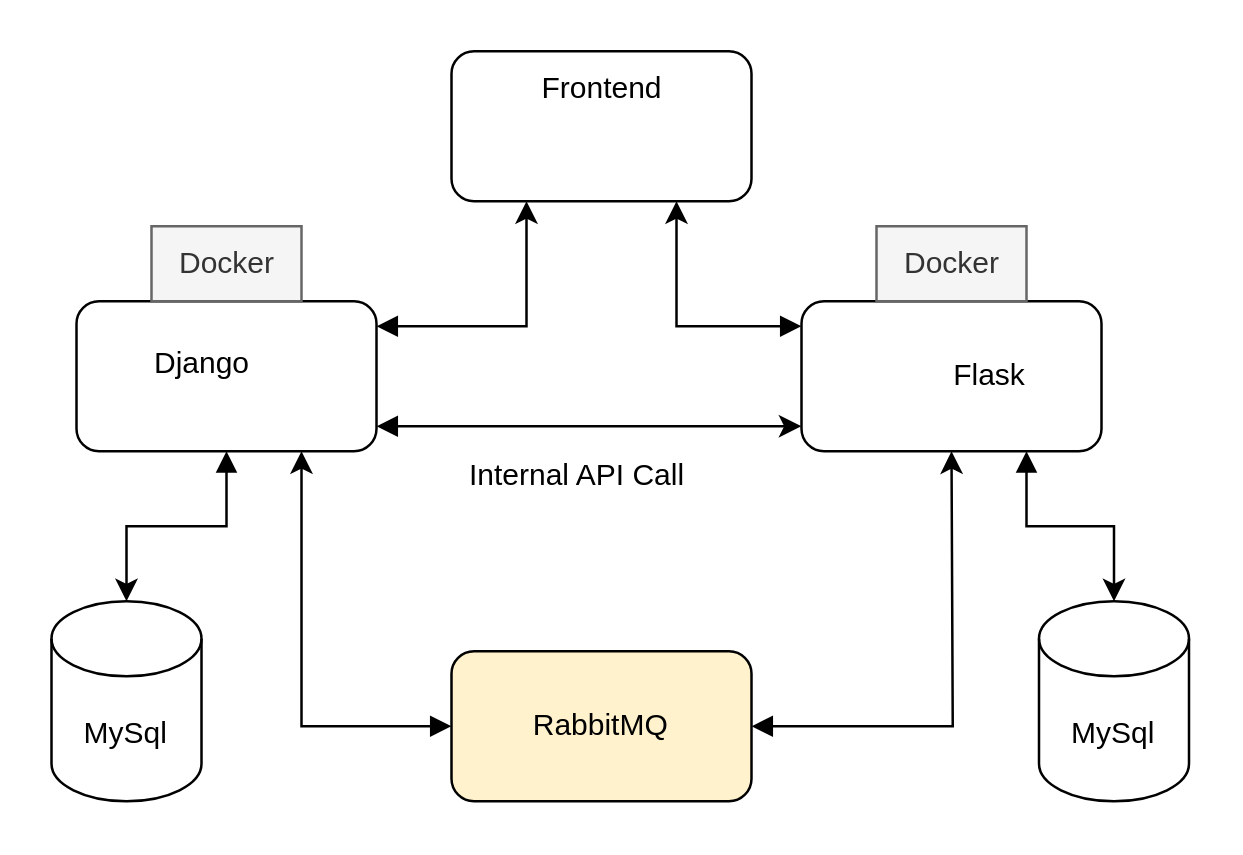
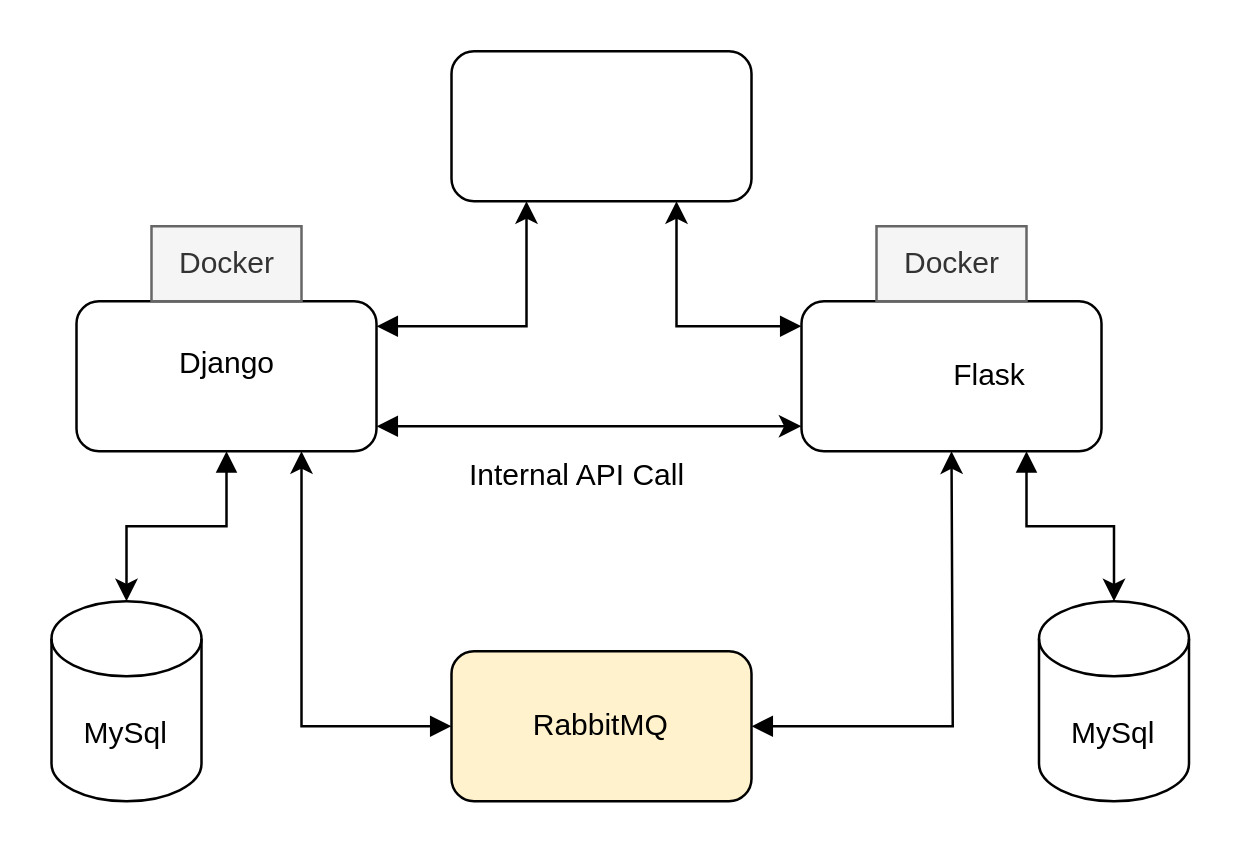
  <mxCell id="0" />
  <mxCell id="1" parent="0" />
  <mxCell id="2" value="" style="rounded=1;whiteSpace=wrap;html=1;" vertex="1" parent="1"><mxGeometry x="180" y="20" width="120" height="60" as="geometry" /></mxCell>
  <mxCell id="3" style="edgeStyle=orthogonalEdgeStyle;rounded=0;orthogonalLoop=1;jettySize=auto;html=1;entryX=0.5;entryY=0;entryDx=0;entryDy=0;entryPerimeter=0;startArrow=block;startFill=1;" edge="1" parent="1" source="6" target="15"><mxGeometry relative="1" as="geometry" /></mxCell>
  <mxCell id="4" style="edgeStyle=orthogonalEdgeStyle;rounded=0;orthogonalLoop=1;jettySize=auto;html=1;entryX=0.25;entryY=1;entryDx=0;entryDy=0;startArrow=block;startFill=1;" edge="1" parent="1" source="6" target="2"><mxGeometry relative="1" as="geometry"><Array as="points"><mxPoint x="210" y="130" /></Array></mxGeometry></mxCell>
  <mxCell id="5" style="edgeStyle=orthogonalEdgeStyle;rounded=0;orthogonalLoop=1;jettySize=auto;html=1;startArrow=block;startFill=1;" edge="1" parent="1" source="6" target="9"><mxGeometry relative="1" as="geometry"><Array as="points"><mxPoint x="220" y="170" /><mxPoint x="220" y="170" /></Array></mxGeometry></mxCell>
  <mxCell id="6" value="" style="rounded=1;whiteSpace=wrap;html=1;" vertex="1" parent="1"><mxGeometry x="30" y="120" width="120" height="60" as="geometry" /></mxCell>
  <mxCell id="7" style="edgeStyle=orthogonalEdgeStyle;rounded=0;orthogonalLoop=1;jettySize=auto;html=1;entryX=0.5;entryY=0;entryDx=0;entryDy=0;entryPerimeter=0;startArrow=block;startFill=1;" edge="1" parent="1" source="9" target="16"><mxGeometry relative="1" as="geometry"><Array as="points"><mxPoint x="410" y="210" /><mxPoint x="445" y="210" /></Array></mxGeometry></mxCell>
  <mxCell id="8" style="edgeStyle=orthogonalEdgeStyle;rounded=0;orthogonalLoop=1;jettySize=auto;html=1;entryX=0.75;entryY=1;entryDx=0;entryDy=0;startArrow=block;startFill=1;" edge="1" parent="1" source="9" target="2"><mxGeometry relative="1" as="geometry"><Array as="points"><mxPoint x="270" y="130" /></Array></mxGeometry></mxCell>
  <mxCell id="9" value="" style="rounded=1;whiteSpace=wrap;html=1;" vertex="1" parent="1"><mxGeometry x="320" y="120" width="120" height="60" as="geometry" /></mxCell>
- <mxCell id="10" value="Django" style="text;html=1;align=center;verticalAlign=middle;resizable=0;points=[];autosize=1;strokeColor=none;fillColor=none;" vertex="1" parent="1"><mxGeometry x="50" y="130" width="60" height="30" as="geometry" /></mxCell>
+ <mxCell id="10" value="Django" style="text;html=1;align=center;verticalAlign=middle;resizable=0;points=[];autosize=1;strokeColor=none;fillColor=none;" vertex="1" parent="1"><mxGeometry x="60" y="130" width="60" height="30" as="geometry" /></mxCell>
  <mxCell id="11" value="Flask" style="text;html=1;align=center;verticalAlign=middle;resizable=0;points=[];autosize=1;strokeColor=none;fillColor=none;" vertex="1" parent="1"><mxGeometry x="370" y="135" width="50" height="30" as="geometry" /></mxCell>
  <mxCell id="12" value="Docker" style="text;html=1;align=center;verticalAlign=middle;resizable=0;points=[];autosize=1;fillColor=#f5f5f5;fontColor=#333333;strokeColor=#666666;" vertex="1" parent="1"><mxGeometry x="60" y="90" width="60" height="30" as="geometry" /></mxCell>
  <mxCell id="13" value="Docker" style="text;html=1;align=center;verticalAlign=middle;resizable=0;points=[];autosize=1;fillColor=#f5f5f5;fontColor=#333333;strokeColor=#666666;" vertex="1" parent="1"><mxGeometry x="350" y="90" width="60" height="30" as="geometry" /></mxCell>
- <mxCell id="14" value="Frontend" style="text;html=1;align=center;verticalAlign=middle;resizable=0;points=[];autosize=1;strokeColor=none;fillColor=none;" vertex="1" parent="1"><mxGeometry x="205" y="20" width="70" height="30" as="geometry" /></mxCell>
  <mxCell id="15" value="MySql" style="shape=cylinder3;whiteSpace=wrap;html=1;boundedLbl=1;backgroundOutline=1;size=15;" vertex="1" parent="1"><mxGeometry x="20" y="240" width="60" height="80" as="geometry" /></mxCell>
  <mxCell id="16" value="MySql" style="shape=cylinder3;whiteSpace=wrap;html=1;boundedLbl=1;backgroundOutline=1;size=15;" vertex="1" parent="1"><mxGeometry x="415" y="240" width="60" height="80" as="geometry" /></mxCell>
  <mxCell id="17" style="edgeStyle=orthogonalEdgeStyle;rounded=0;orthogonalLoop=1;jettySize=auto;html=1;startArrow=block;startFill=1;" edge="1" parent="1" source="19"><mxGeometry relative="1" as="geometry"><mxPoint x="380" y="180" as="targetPoint" /></mxGeometry></mxCell>
  <mxCell id="18" style="edgeStyle=orthogonalEdgeStyle;rounded=0;orthogonalLoop=1;jettySize=auto;html=1;entryX=0.75;entryY=1;entryDx=0;entryDy=0;startArrow=block;startFill=1;" edge="1" parent="1" source="19" target="6"><mxGeometry relative="1" as="geometry" /></mxCell>
  <mxCell id="19" value="RabbitMQ" style="rounded=1;whiteSpace=wrap;html=1;fillColor=#fff2cc;" vertex="1" parent="1"><mxGeometry x="180" y="260" width="120" height="60" as="geometry" /></mxCell>
  <mxCell id="20" value="Internal API Call" style="text;html=1;align=center;verticalAlign=middle;resizable=0;points=[];autosize=1;strokeColor=none;fillColor=none;" vertex="1" parent="1"><mxGeometry x="175" y="175" width="110" height="30" as="geometry" /></mxCell>
